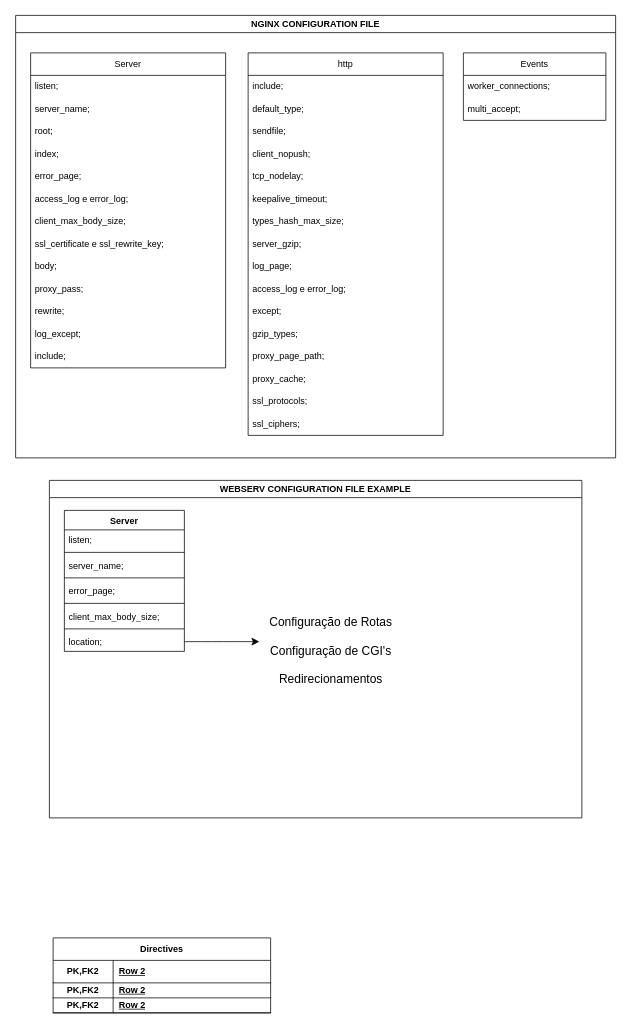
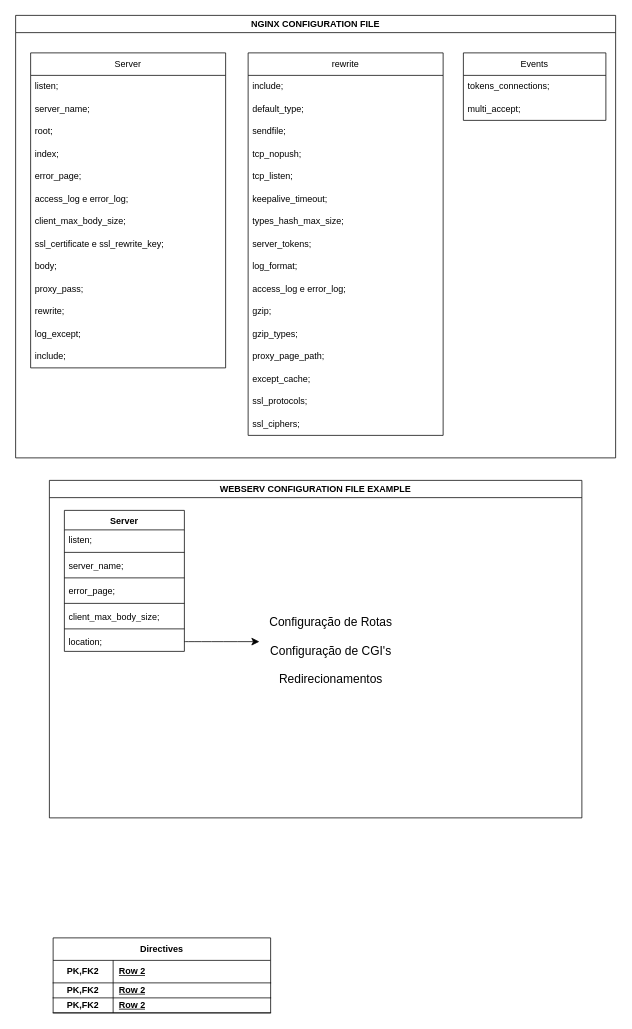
  <mxCell id="0" />
  <mxCell id="1" parent="0" />
  <mxCell id="2" value="NGINX CONFIGURATION FILE" style="swimlane;whiteSpace=wrap;html=1;" vertex="1" parent="1"><mxGeometry x="20" y="20" width="800" height="590" as="geometry" /></mxCell>
  <mxCell id="3" value="Server" style="swimlane;fontStyle=0;childLayout=stackLayout;horizontal=1;startSize=30;horizontalStack=0;resizeParent=1;resizeParentMax=0;resizeLast=0;collapsible=1;marginBottom=0;whiteSpace=wrap;html=1;" vertex="1" parent="2"><mxGeometry x="20" y="50" width="260" height="420" as="geometry" /></mxCell>
  <mxCell id="4" value="listen;" style="text;strokeColor=none;fillColor=none;align=left;verticalAlign=middle;spacingLeft=4;spacingRight=4;overflow=hidden;points=[[0,0.5],[1,0.5]];portConstraint=eastwest;rotatable=0;whiteSpace=wrap;html=1;" vertex="1" parent="3"><mxGeometry y="30" width="260" height="30" as="geometry" /></mxCell>
  <mxCell id="5" value="server_name;" style="text;strokeColor=none;fillColor=none;align=left;verticalAlign=middle;spacingLeft=4;spacingRight=4;overflow=hidden;points=[[0,0.5],[1,0.5]];portConstraint=eastwest;rotatable=0;whiteSpace=wrap;html=1;" vertex="1" parent="3"><mxGeometry y="60" width="260" height="30" as="geometry" /></mxCell>
  <mxCell id="6" value="root;" style="text;strokeColor=none;fillColor=none;align=left;verticalAlign=middle;spacingLeft=4;spacingRight=4;overflow=hidden;points=[[0,0.5],[1,0.5]];portConstraint=eastwest;rotatable=0;whiteSpace=wrap;html=1;" vertex="1" parent="3"><mxGeometry y="90" width="260" height="30" as="geometry" /></mxCell>
  <mxCell id="7" value="index;" style="text;strokeColor=none;fillColor=none;align=left;verticalAlign=middle;spacingLeft=4;spacingRight=4;overflow=hidden;points=[[0,0.5],[1,0.5]];portConstraint=eastwest;rotatable=0;whiteSpace=wrap;html=1;" vertex="1" parent="3"><mxGeometry y="120" width="260" height="30" as="geometry" /></mxCell>
  <mxCell id="8" value="error_page;" style="text;strokeColor=none;fillColor=none;align=left;verticalAlign=middle;spacingLeft=4;spacingRight=4;overflow=hidden;points=[[0,0.5],[1,0.5]];portConstraint=eastwest;rotatable=0;whiteSpace=wrap;html=1;" vertex="1" parent="3"><mxGeometry y="150" width="260" height="30" as="geometry" /></mxCell>
  <mxCell id="9" value="access_log e&amp;nbsp;error_log;" style="text;strokeColor=none;fillColor=none;align=left;verticalAlign=middle;spacingLeft=4;spacingRight=4;overflow=hidden;points=[[0,0.5],[1,0.5]];portConstraint=eastwest;rotatable=0;whiteSpace=wrap;html=1;" vertex="1" parent="3"><mxGeometry y="180" width="260" height="30" as="geometry" /></mxCell>
  <mxCell id="10" value="client_max_body_size;" style="text;strokeColor=none;fillColor=none;align=left;verticalAlign=middle;spacingLeft=4;spacingRight=4;overflow=hidden;points=[[0,0.5],[1,0.5]];portConstraint=eastwest;rotatable=0;whiteSpace=wrap;html=1;" vertex="1" parent="3"><mxGeometry y="210" width="260" height="30" as="geometry" /></mxCell>
  <mxCell id="11" value="ssl_certificate e&amp;nbsp;ssl_rewrite_key;" style="text;strokeColor=none;fillColor=none;align=left;verticalAlign=middle;spacingLeft=4;spacingRight=4;overflow=hidden;points=[[0,0.5],[1,0.5]];portConstraint=eastwest;rotatable=0;whiteSpace=wrap;html=1;" vertex="1" parent="3"><mxGeometry y="240" width="260" height="30" as="geometry" /></mxCell>
  <mxCell id="12" value="body;" style="text;strokeColor=none;fillColor=none;align=left;verticalAlign=middle;spacingLeft=4;spacingRight=4;overflow=hidden;points=[[0,0.5],[1,0.5]];portConstraint=eastwest;rotatable=0;whiteSpace=wrap;html=1;" vertex="1" parent="3"><mxGeometry y="270" width="260" height="30" as="geometry" /></mxCell>
  <mxCell id="13" value="proxy_pass;" style="text;strokeColor=none;fillColor=none;align=left;verticalAlign=middle;spacingLeft=4;spacingRight=4;overflow=hidden;points=[[0,0.5],[1,0.5]];portConstraint=eastwest;rotatable=0;whiteSpace=wrap;html=1;" vertex="1" parent="3"><mxGeometry y="300" width="260" height="30" as="geometry" /></mxCell>
  <mxCell id="14" value="rewrite;" style="text;strokeColor=none;fillColor=none;align=left;verticalAlign=middle;spacingLeft=4;spacingRight=4;overflow=hidden;points=[[0,0.5],[1,0.5]];portConstraint=eastwest;rotatable=0;whiteSpace=wrap;html=1;" vertex="1" parent="3"><mxGeometry y="330" width="260" height="30" as="geometry" /></mxCell>
  <mxCell id="15" value="log_except;" style="text;strokeColor=none;fillColor=none;align=left;verticalAlign=middle;spacingLeft=4;spacingRight=4;overflow=hidden;points=[[0,0.5],[1,0.5]];portConstraint=eastwest;rotatable=0;whiteSpace=wrap;html=1;" vertex="1" parent="3"><mxGeometry y="360" width="260" height="30" as="geometry" /></mxCell>
  <mxCell id="16" value="include;" style="text;strokeColor=none;fillColor=none;align=left;verticalAlign=middle;spacingLeft=4;spacingRight=4;overflow=hidden;points=[[0,0.5],[1,0.5]];portConstraint=eastwest;rotatable=0;whiteSpace=wrap;html=1;" vertex="1" parent="3"><mxGeometry y="390" width="260" height="30" as="geometry" /></mxCell>
- <mxCell id="17" value="http" style="swimlane;fontStyle=0;childLayout=stackLayout;horizontal=1;startSize=30;horizontalStack=0;resizeParent=1;resizeParentMax=0;resizeLast=0;collapsible=1;marginBottom=0;whiteSpace=wrap;html=1;" vertex="1" parent="2"><mxGeometry x="310" y="50" width="260" height="510" as="geometry" /></mxCell>
+ <mxCell id="17" value="rewrite" style="swimlane;fontStyle=0;childLayout=stackLayout;horizontal=1;startSize=30;horizontalStack=0;resizeParent=1;resizeParentMax=0;resizeLast=0;collapsible=1;marginBottom=0;whiteSpace=wrap;html=1;" vertex="1" parent="2"><mxGeometry x="310" y="50" width="260" height="510" as="geometry" /></mxCell>
  <mxCell id="18" value="include;" style="text;strokeColor=none;fillColor=none;align=left;verticalAlign=middle;spacingLeft=4;spacingRight=4;overflow=hidden;points=[[0,0.5],[1,0.5]];portConstraint=eastwest;rotatable=0;whiteSpace=wrap;html=1;" vertex="1" parent="17"><mxGeometry y="30" width="260" height="30" as="geometry" /></mxCell>
  <mxCell id="19" value="default_type;" style="text;strokeColor=none;fillColor=none;align=left;verticalAlign=middle;spacingLeft=4;spacingRight=4;overflow=hidden;points=[[0,0.5],[1,0.5]];portConstraint=eastwest;rotatable=0;whiteSpace=wrap;html=1;" vertex="1" parent="17"><mxGeometry y="60" width="260" height="30" as="geometry" /></mxCell>
  <mxCell id="20" value="sendfile;" style="text;strokeColor=none;fillColor=none;align=left;verticalAlign=middle;spacingLeft=4;spacingRight=4;overflow=hidden;points=[[0,0.5],[1,0.5]];portConstraint=eastwest;rotatable=0;whiteSpace=wrap;html=1;" vertex="1" parent="17"><mxGeometry y="90" width="260" height="30" as="geometry" /></mxCell>
- <mxCell id="21" value="client_nopush;" style="text;strokeColor=none;fillColor=none;align=left;verticalAlign=middle;spacingLeft=4;spacingRight=4;overflow=hidden;points=[[0,0.5],[1,0.5]];portConstraint=eastwest;rotatable=0;whiteSpace=wrap;html=1;" vertex="1" parent="17"><mxGeometry y="120" width="260" height="30" as="geometry" /></mxCell>
- <mxCell id="22" value="tcp_nodelay;" style="text;strokeColor=none;fillColor=none;align=left;verticalAlign=middle;spacingLeft=4;spacingRight=4;overflow=hidden;points=[[0,0.5],[1,0.5]];portConstraint=eastwest;rotatable=0;whiteSpace=wrap;html=1;" vertex="1" parent="17"><mxGeometry y="150" width="260" height="30" as="geometry" /></mxCell>
+ <mxCell id="21" value="tcp_nopush;" style="text;strokeColor=none;fillColor=none;align=left;verticalAlign=middle;spacingLeft=4;spacingRight=4;overflow=hidden;points=[[0,0.5],[1,0.5]];portConstraint=eastwest;rotatable=0;whiteSpace=wrap;html=1;" vertex="1" parent="17"><mxGeometry y="120" width="260" height="30" as="geometry" /></mxCell>
+ <mxCell id="22" value="tcp_listen;" style="text;strokeColor=none;fillColor=none;align=left;verticalAlign=middle;spacingLeft=4;spacingRight=4;overflow=hidden;points=[[0,0.5],[1,0.5]];portConstraint=eastwest;rotatable=0;whiteSpace=wrap;html=1;" vertex="1" parent="17"><mxGeometry y="150" width="260" height="30" as="geometry" /></mxCell>
  <mxCell id="23" value="keepalive_timeout;" style="text;strokeColor=none;fillColor=none;align=left;verticalAlign=middle;spacingLeft=4;spacingRight=4;overflow=hidden;points=[[0,0.5],[1,0.5]];portConstraint=eastwest;rotatable=0;whiteSpace=wrap;html=1;" vertex="1" parent="17"><mxGeometry y="180" width="260" height="30" as="geometry" /></mxCell>
  <mxCell id="24" value="types_hash_max_size;" style="text;strokeColor=none;fillColor=none;align=left;verticalAlign=middle;spacingLeft=4;spacingRight=4;overflow=hidden;points=[[0,0.5],[1,0.5]];portConstraint=eastwest;rotatable=0;whiteSpace=wrap;html=1;" vertex="1" parent="17"><mxGeometry y="210" width="260" height="30" as="geometry" /></mxCell>
- <mxCell id="25" value="server_gzip;" style="text;strokeColor=none;fillColor=none;align=left;verticalAlign=middle;spacingLeft=4;spacingRight=4;overflow=hidden;points=[[0,0.5],[1,0.5]];portConstraint=eastwest;rotatable=0;whiteSpace=wrap;html=1;" vertex="1" parent="17"><mxGeometry y="240" width="260" height="30" as="geometry" /></mxCell>
- <mxCell id="26" value="log_page;" style="text;strokeColor=none;fillColor=none;align=left;verticalAlign=middle;spacingLeft=4;spacingRight=4;overflow=hidden;points=[[0,0.5],[1,0.5]];portConstraint=eastwest;rotatable=0;whiteSpace=wrap;html=1;" vertex="1" parent="17"><mxGeometry y="270" width="260" height="30" as="geometry" /></mxCell>
+ <mxCell id="25" value="server_tokens;" style="text;strokeColor=none;fillColor=none;align=left;verticalAlign=middle;spacingLeft=4;spacingRight=4;overflow=hidden;points=[[0,0.5],[1,0.5]];portConstraint=eastwest;rotatable=0;whiteSpace=wrap;html=1;" vertex="1" parent="17"><mxGeometry y="240" width="260" height="30" as="geometry" /></mxCell>
+ <mxCell id="26" value="log_format;" style="text;strokeColor=none;fillColor=none;align=left;verticalAlign=middle;spacingLeft=4;spacingRight=4;overflow=hidden;points=[[0,0.5],[1,0.5]];portConstraint=eastwest;rotatable=0;whiteSpace=wrap;html=1;" vertex="1" parent="17"><mxGeometry y="270" width="260" height="30" as="geometry" /></mxCell>
  <mxCell id="27" value="access_log e error_log;" style="text;strokeColor=none;fillColor=none;align=left;verticalAlign=middle;spacingLeft=4;spacingRight=4;overflow=hidden;points=[[0,0.5],[1,0.5]];portConstraint=eastwest;rotatable=0;whiteSpace=wrap;html=1;" vertex="1" parent="17"><mxGeometry y="300" width="260" height="30" as="geometry" /></mxCell>
- <mxCell id="28" value="except;" style="text;strokeColor=none;fillColor=none;align=left;verticalAlign=middle;spacingLeft=4;spacingRight=4;overflow=hidden;points=[[0,0.5],[1,0.5]];portConstraint=eastwest;rotatable=0;whiteSpace=wrap;html=1;" vertex="1" parent="17"><mxGeometry y="330" width="260" height="30" as="geometry" /></mxCell>
+ <mxCell id="28" value="gzip;" style="text;strokeColor=none;fillColor=none;align=left;verticalAlign=middle;spacingLeft=4;spacingRight=4;overflow=hidden;points=[[0,0.5],[1,0.5]];portConstraint=eastwest;rotatable=0;whiteSpace=wrap;html=1;" vertex="1" parent="17"><mxGeometry y="330" width="260" height="30" as="geometry" /></mxCell>
  <mxCell id="29" value="gzip_types;" style="text;strokeColor=none;fillColor=none;align=left;verticalAlign=middle;spacingLeft=4;spacingRight=4;overflow=hidden;points=[[0,0.5],[1,0.5]];portConstraint=eastwest;rotatable=0;whiteSpace=wrap;html=1;" vertex="1" parent="17"><mxGeometry y="360" width="260" height="30" as="geometry" /></mxCell>
  <mxCell id="30" value="proxy_page_path;" style="text;strokeColor=none;fillColor=none;align=left;verticalAlign=middle;spacingLeft=4;spacingRight=4;overflow=hidden;points=[[0,0.5],[1,0.5]];portConstraint=eastwest;rotatable=0;whiteSpace=wrap;html=1;" vertex="1" parent="17"><mxGeometry y="390" width="260" height="30" as="geometry" /></mxCell>
- <mxCell id="31" value="proxy_cache;" style="text;strokeColor=none;fillColor=none;align=left;verticalAlign=middle;spacingLeft=4;spacingRight=4;overflow=hidden;points=[[0,0.5],[1,0.5]];portConstraint=eastwest;rotatable=0;whiteSpace=wrap;html=1;" vertex="1" parent="17"><mxGeometry y="420" width="260" height="30" as="geometry" /></mxCell>
+ <mxCell id="31" value="except_cache;" style="text;strokeColor=none;fillColor=none;align=left;verticalAlign=middle;spacingLeft=4;spacingRight=4;overflow=hidden;points=[[0,0.5],[1,0.5]];portConstraint=eastwest;rotatable=0;whiteSpace=wrap;html=1;" vertex="1" parent="17"><mxGeometry y="420" width="260" height="30" as="geometry" /></mxCell>
  <mxCell id="32" value="ssl_protocols;" style="text;strokeColor=none;fillColor=none;align=left;verticalAlign=middle;spacingLeft=4;spacingRight=4;overflow=hidden;points=[[0,0.5],[1,0.5]];portConstraint=eastwest;rotatable=0;whiteSpace=wrap;html=1;" vertex="1" parent="17"><mxGeometry y="450" width="260" height="30" as="geometry" /></mxCell>
  <mxCell id="33" value="ssl_ciphers;" style="text;strokeColor=none;fillColor=none;align=left;verticalAlign=middle;spacingLeft=4;spacingRight=4;overflow=hidden;points=[[0,0.5],[1,0.5]];portConstraint=eastwest;rotatable=0;whiteSpace=wrap;html=1;" vertex="1" parent="17"><mxGeometry y="480" width="260" height="30" as="geometry" /></mxCell>
  <mxCell id="34" value="Events" style="swimlane;fontStyle=0;childLayout=stackLayout;horizontal=1;startSize=30;horizontalStack=0;resizeParent=1;resizeParentMax=0;resizeLast=0;collapsible=1;marginBottom=0;whiteSpace=wrap;html=1;" vertex="1" parent="2"><mxGeometry x="597" y="50" width="190" height="90" as="geometry" /></mxCell>
- <mxCell id="35" value="worker_connections;" style="text;strokeColor=none;fillColor=none;align=left;verticalAlign=middle;spacingLeft=4;spacingRight=4;overflow=hidden;points=[[0,0.5],[1,0.5]];portConstraint=eastwest;rotatable=0;whiteSpace=wrap;html=1;" vertex="1" parent="34"><mxGeometry y="30" width="190" height="30" as="geometry" /></mxCell>
+ <mxCell id="35" value="tokens_connections;" style="text;strokeColor=none;fillColor=none;align=left;verticalAlign=middle;spacingLeft=4;spacingRight=4;overflow=hidden;points=[[0,0.5],[1,0.5]];portConstraint=eastwest;rotatable=0;whiteSpace=wrap;html=1;" vertex="1" parent="34"><mxGeometry y="30" width="190" height="30" as="geometry" /></mxCell>
  <mxCell id="36" value="multi_accept;" style="text;strokeColor=none;fillColor=none;align=left;verticalAlign=middle;spacingLeft=4;spacingRight=4;overflow=hidden;points=[[0,0.5],[1,0.5]];portConstraint=eastwest;rotatable=0;whiteSpace=wrap;html=1;" vertex="1" parent="34"><mxGeometry y="60" width="190" height="30" as="geometry" /></mxCell>
  <mxCell id="37" value="WEBSERV CONFIGURATION FILE EXAMPLE" style="swimlane;whiteSpace=wrap;html=1;" vertex="1" parent="1"><mxGeometry x="65" y="640" width="710" height="450" as="geometry" /></mxCell>
  <mxCell id="38" value="Server" style="swimlane;fontStyle=1;align=center;verticalAlign=top;childLayout=stackLayout;horizontal=1;startSize=26;horizontalStack=0;resizeParent=1;resizeParentMax=0;resizeLast=0;collapsible=1;marginBottom=0;whiteSpace=wrap;html=1;" vertex="1" parent="37"><mxGeometry x="20" y="40" width="160" height="188" as="geometry" /></mxCell>
  <mxCell id="39" value=" listen;" style="text;strokeColor=none;fillColor=none;align=left;verticalAlign=top;spacingLeft=4;spacingRight=4;overflow=hidden;rotatable=0;points=[[0,0.5],[1,0.5]];portConstraint=eastwest;whiteSpace=wrap;html=1;" vertex="1" parent="38"><mxGeometry y="26" width="160" height="26" as="geometry" /></mxCell>
  <mxCell id="40" value="" style="line;strokeWidth=1;fillColor=none;align=left;verticalAlign=middle;spacingTop=-1;spacingLeft=3;spacingRight=3;rotatable=0;labelPosition=right;points=[];portConstraint=eastwest;strokeColor=inherit;" vertex="1" parent="38"><mxGeometry y="52" width="160" height="8" as="geometry" /></mxCell>
  <mxCell id="41" value="server_name;" style="text;strokeColor=none;fillColor=none;align=left;verticalAlign=top;spacingLeft=4;spacingRight=4;overflow=hidden;rotatable=0;points=[[0,0.5],[1,0.5]];portConstraint=eastwest;whiteSpace=wrap;html=1;" vertex="1" parent="38"><mxGeometry y="60" width="160" height="26" as="geometry" /></mxCell>
  <mxCell id="42" value="" style="line;strokeWidth=1;fillColor=none;align=left;verticalAlign=middle;spacingTop=-1;spacingLeft=3;spacingRight=3;rotatable=0;labelPosition=right;points=[];portConstraint=eastwest;strokeColor=inherit;" vertex="1" parent="38"><mxGeometry y="86" width="160" height="8" as="geometry" /></mxCell>
  <mxCell id="43" value="error_page;" style="text;strokeColor=none;fillColor=none;align=left;verticalAlign=top;spacingLeft=4;spacingRight=4;overflow=hidden;rotatable=0;points=[[0,0.5],[1,0.5]];portConstraint=eastwest;whiteSpace=wrap;html=1;" vertex="1" parent="38"><mxGeometry y="94" width="160" height="26" as="geometry" /></mxCell>
  <mxCell id="44" value="" style="line;strokeWidth=1;fillColor=none;align=left;verticalAlign=middle;spacingTop=-1;spacingLeft=3;spacingRight=3;rotatable=0;labelPosition=right;points=[];portConstraint=eastwest;strokeColor=inherit;" vertex="1" parent="38"><mxGeometry y="120" width="160" height="8" as="geometry" /></mxCell>
  <mxCell id="45" value="client_max_body_size;" style="text;strokeColor=none;fillColor=none;align=left;verticalAlign=top;spacingLeft=4;spacingRight=4;overflow=hidden;rotatable=0;points=[[0,0.5],[1,0.5]];portConstraint=eastwest;whiteSpace=wrap;html=1;" vertex="1" parent="38"><mxGeometry y="128" width="160" height="26" as="geometry" /></mxCell>
  <mxCell id="46" value="" style="line;strokeWidth=1;fillColor=none;align=left;verticalAlign=middle;spacingTop=-1;spacingLeft=3;spacingRight=3;rotatable=0;labelPosition=right;points=[];portConstraint=eastwest;strokeColor=inherit;" vertex="1" parent="38"><mxGeometry y="154" width="160" height="8" as="geometry" /></mxCell>
  <mxCell id="47" style="edgeStyle=none;curved=1;rounded=0;orthogonalLoop=1;jettySize=auto;html=1;fontSize=12;startSize=8;endSize=8;" edge="1" parent="38" source="48"><mxGeometry relative="1" as="geometry"><mxPoint x="260" y="175" as="targetPoint" /></mxGeometry></mxCell>
  <mxCell id="48" value="location;" style="text;strokeColor=none;fillColor=none;align=left;verticalAlign=top;spacingLeft=4;spacingRight=4;overflow=hidden;rotatable=0;points=[[0,0.5],[1,0.5]];portConstraint=eastwest;whiteSpace=wrap;html=1;" vertex="1" parent="38"><mxGeometry y="162" width="160" height="26" as="geometry" /></mxCell>
  <mxCell id="49" value="Configuração de Rotas&lt;div&gt;&lt;br&gt;Configuração de CGI's&lt;br&gt;&lt;br&gt;Redirecionamentos&lt;/div&gt;" style="text;html=1;align=center;verticalAlign=middle;resizable=0;points=[];autosize=1;strokeColor=none;fillColor=none;fontSize=16;" vertex="1" parent="37"><mxGeometry x="280" y="172" width="190" height="110" as="geometry" /></mxCell>
  <mxCell id="50" value="Directives" style="shape=table;startSize=30;container=1;collapsible=1;childLayout=tableLayout;fixedRows=1;rowLines=0;fontStyle=1;align=center;resizeLast=1;html=1;whiteSpace=wrap;" vertex="1" parent="1"><mxGeometry x="70" y="1250" width="290" height="100" as="geometry" /></mxCell>
  <mxCell id="51" value="" style="shape=tableRow;horizontal=0;startSize=0;swimlaneHead=0;swimlaneBody=0;fillColor=none;collapsible=0;dropTarget=0;points=[[0,0.5],[1,0.5]];portConstraint=eastwest;top=0;left=0;right=0;bottom=1;html=1;" vertex="1" parent="50"><mxGeometry y="30" width="290" height="30" as="geometry" /></mxCell>
  <mxCell id="52" value="PK,FK2" style="shape=partialRectangle;connectable=0;fillColor=none;top=0;left=0;bottom=0;right=0;fontStyle=1;overflow=hidden;html=1;whiteSpace=wrap;" vertex="1" parent="51"><mxGeometry width="80" height="30" as="geometry"><mxRectangle width="80" height="30" as="alternateBounds" /></mxGeometry></mxCell>
  <mxCell id="53" value="Row 2" style="shape=partialRectangle;connectable=0;fillColor=none;top=0;left=0;bottom=0;right=0;align=left;spacingLeft=6;fontStyle=5;overflow=hidden;html=1;whiteSpace=wrap;" vertex="1" parent="51"><mxGeometry x="80" width="210" height="30" as="geometry"><mxRectangle width="210" height="30" as="alternateBounds" /></mxGeometry></mxCell>
  <mxCell id="54" value="" style="shape=tableRow;horizontal=0;startSize=0;swimlaneHead=0;swimlaneBody=0;fillColor=none;collapsible=0;dropTarget=0;points=[[0,0.5],[1,0.5]];portConstraint=eastwest;top=0;left=0;right=0;bottom=1;html=1;" vertex="1" parent="50"><mxGeometry y="60" width="290" height="20" as="geometry" /></mxCell>
  <mxCell id="55" value="PK,FK2" style="shape=partialRectangle;connectable=0;fillColor=none;top=0;left=0;bottom=0;right=0;fontStyle=1;overflow=hidden;html=1;whiteSpace=wrap;" vertex="1" parent="54"><mxGeometry width="80" height="20" as="geometry"><mxRectangle width="80" height="20" as="alternateBounds" /></mxGeometry></mxCell>
  <mxCell id="56" value="Row 2" style="shape=partialRectangle;connectable=0;fillColor=none;top=0;left=0;bottom=0;right=0;align=left;spacingLeft=6;fontStyle=5;overflow=hidden;html=1;whiteSpace=wrap;" vertex="1" parent="54"><mxGeometry x="80" width="210" height="20" as="geometry"><mxRectangle width="210" height="20" as="alternateBounds" /></mxGeometry></mxCell>
  <mxCell id="57" value="" style="shape=tableRow;horizontal=0;startSize=0;swimlaneHead=0;swimlaneBody=0;fillColor=none;collapsible=0;dropTarget=0;points=[[0,0.5],[1,0.5]];portConstraint=eastwest;top=0;left=0;right=0;bottom=1;html=1;" vertex="1" parent="50"><mxGeometry y="80" width="290" height="20" as="geometry" /></mxCell>
  <mxCell id="58" value="PK,FK2" style="shape=partialRectangle;connectable=0;fillColor=none;top=0;left=0;bottom=0;right=0;fontStyle=1;overflow=hidden;html=1;whiteSpace=wrap;" vertex="1" parent="57"><mxGeometry width="80" height="20" as="geometry"><mxRectangle width="80" height="20" as="alternateBounds" /></mxGeometry></mxCell>
  <mxCell id="59" value="Row 2" style="shape=partialRectangle;connectable=0;fillColor=none;top=0;left=0;bottom=0;right=0;align=left;spacingLeft=6;fontStyle=5;overflow=hidden;html=1;whiteSpace=wrap;" vertex="1" parent="57"><mxGeometry x="80" width="210" height="20" as="geometry"><mxRectangle width="210" height="20" as="alternateBounds" /></mxGeometry></mxCell>
